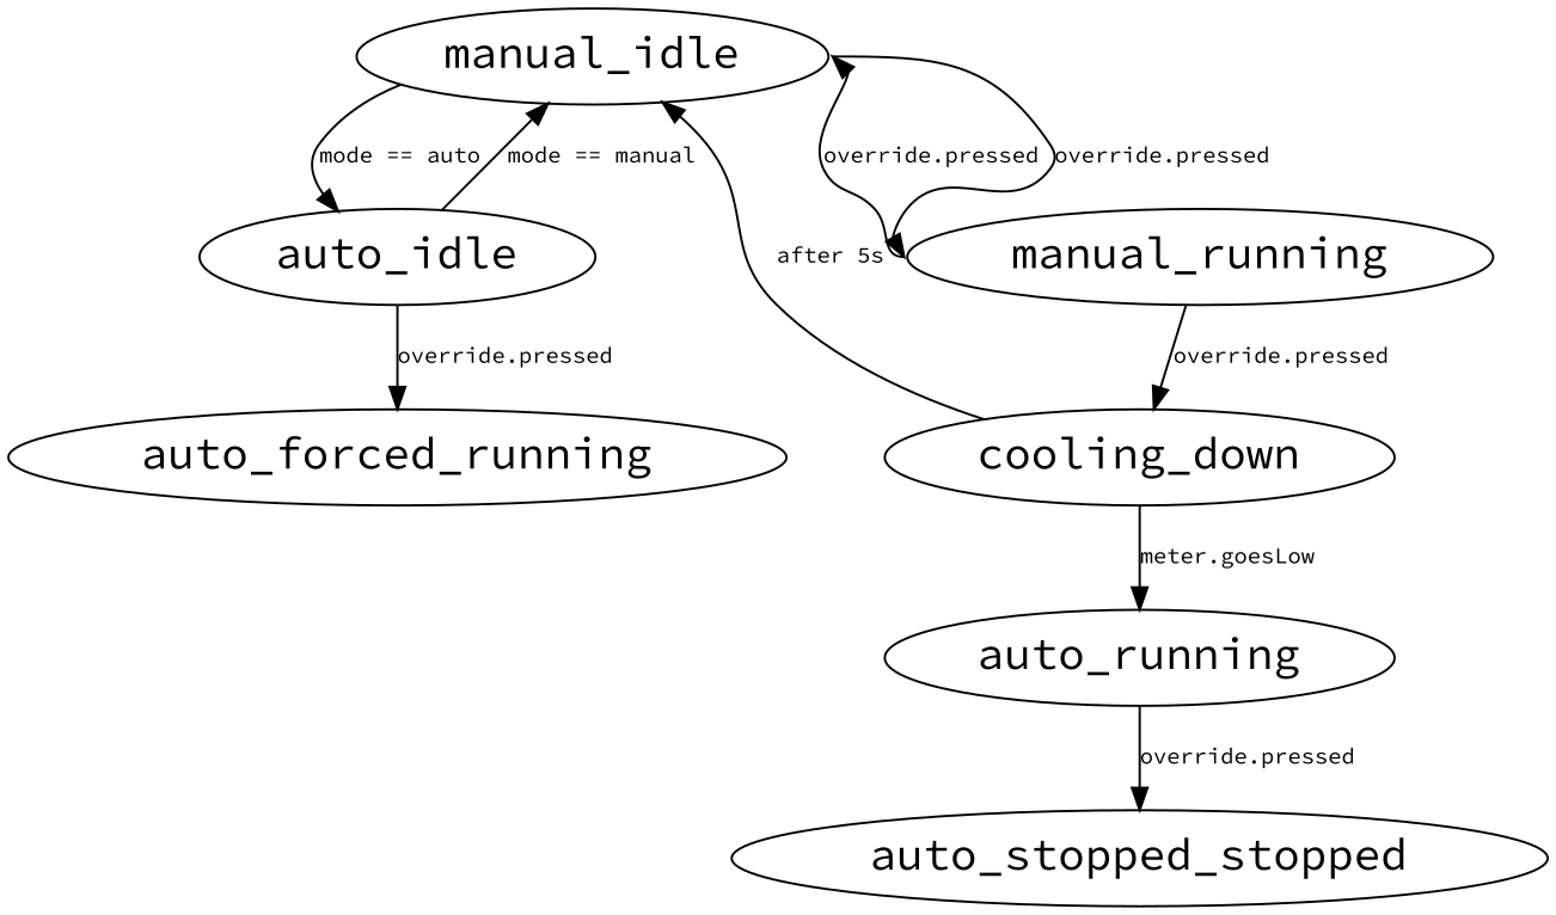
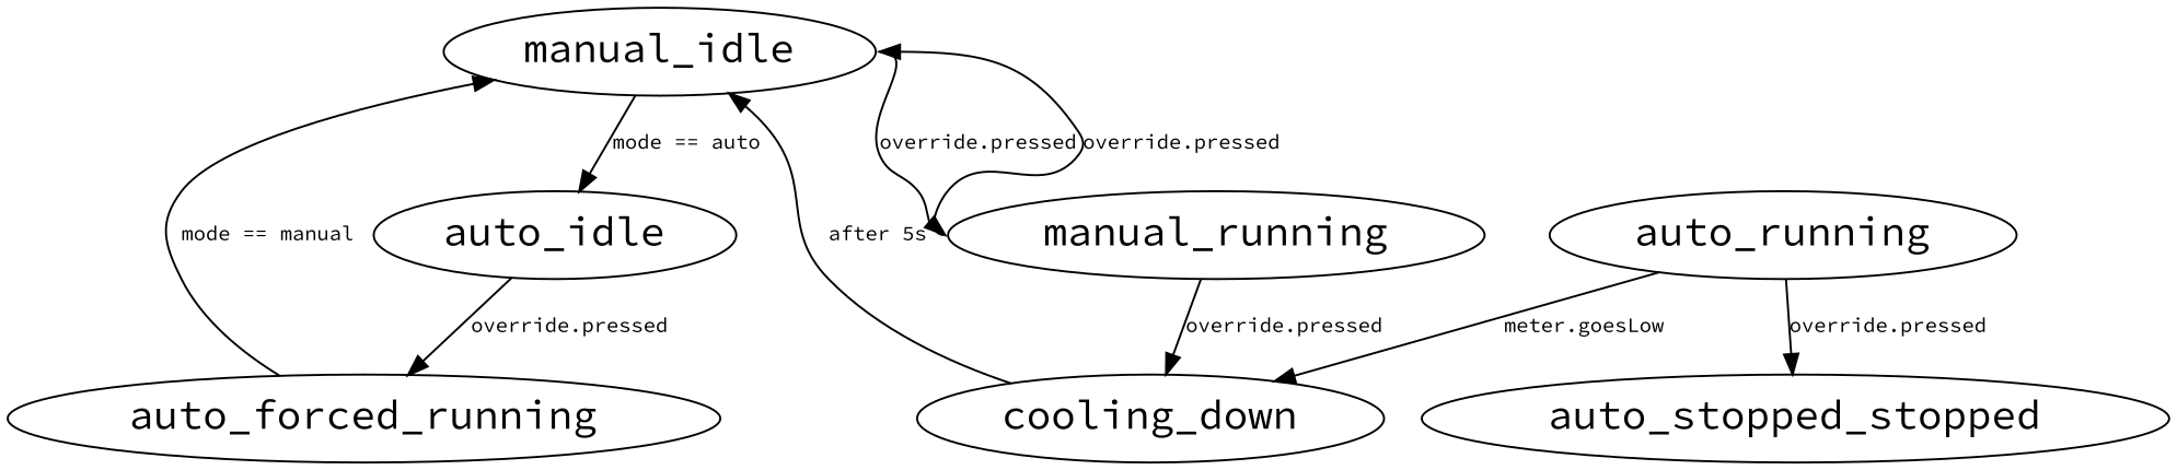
  digraph {
    fontname="Source Code Pro"
    forcelabels=true
    node [fontname="Source Code Pro" fontsize=20 shape=ellipse]
    edge [fontname="Source Code Pro" fontsize=10]
    manual_idle
    manual_running
    auto_idle
    cooling_down
    auto_forced_running
    auto_running
    n7 [label=auto_stopped_stopped]
    manual_idle -> manual_running [headport=w label="override.pressed" tailport=e]
    manual_idle -> auto_idle [label="mode == auto"]
    manual_running -> manual_idle [headport=e label="override.pressed" tailport=w]
    manual_running -> cooling_down [label="override.pressed"]
-   auto_idle -> manual_idle [label="mode == manual"]
+   auto_forced_running -> manual_idle [label="mode == manual"]
    auto_idle -> auto_forced_running [label="override.pressed"]
    cooling_down -> manual_idle [label="after 5s"]
-   cooling_down -> auto_running [label="meter.goesLow"]
+   auto_running -> cooling_down [label="meter.goesLow"]
    auto_running -> n7 [label="override.pressed"]
  }
